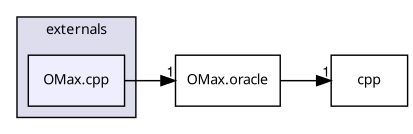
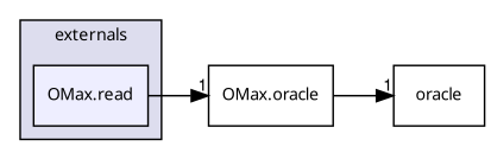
  digraph {
    compound=true
    fontname="Noto Sans"
    rankdir=LR
    node [fontname="Noto Sans" fontsize=10 shape=box]
    edge [fontname="Noto Sans" headlabel=1 labeldistance=1.5 labelfontname=FreeSans labelfontsize=10]
-   n1 [fillcolor="#eeeeff" label="OMax.cpp" pencolor=black style=filled]
+   n1 [fillcolor="#eeeeff" label="OMax.read" pencolor=black style=filled]
    n2 [label="OMax.oracle"]
-   n3 [label=cpp]
+   n3 [label=oracle]
    subgraph cluster_1 {
      bgcolor="#ddddee"
      fontsize=10
      label=externals
      pencolor=black
      n1
    }
    n1 -> n2
    n2 -> n3
  }
